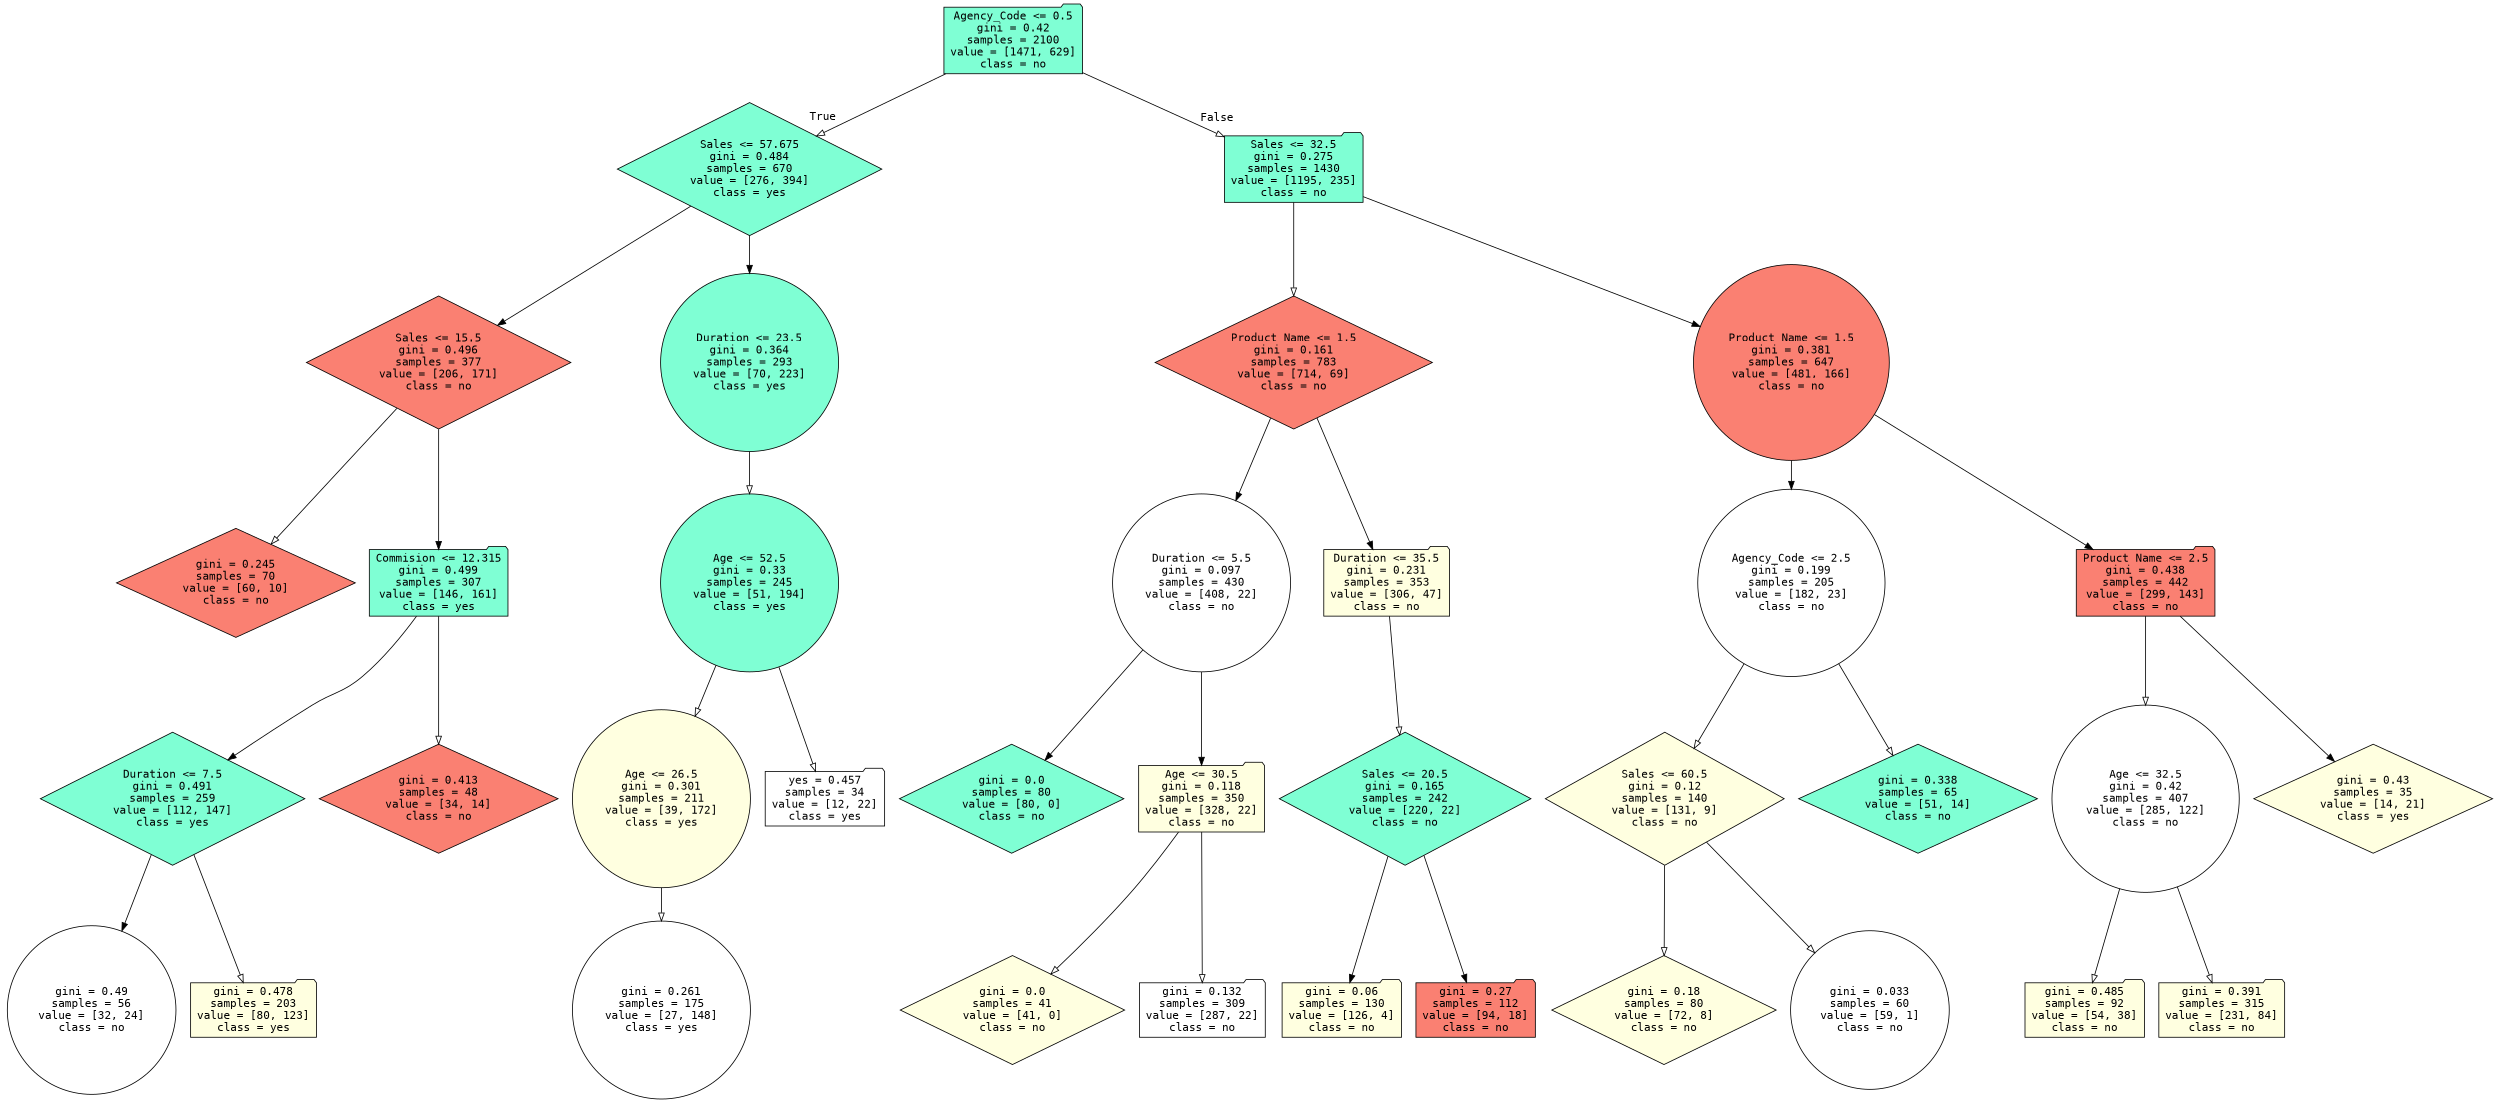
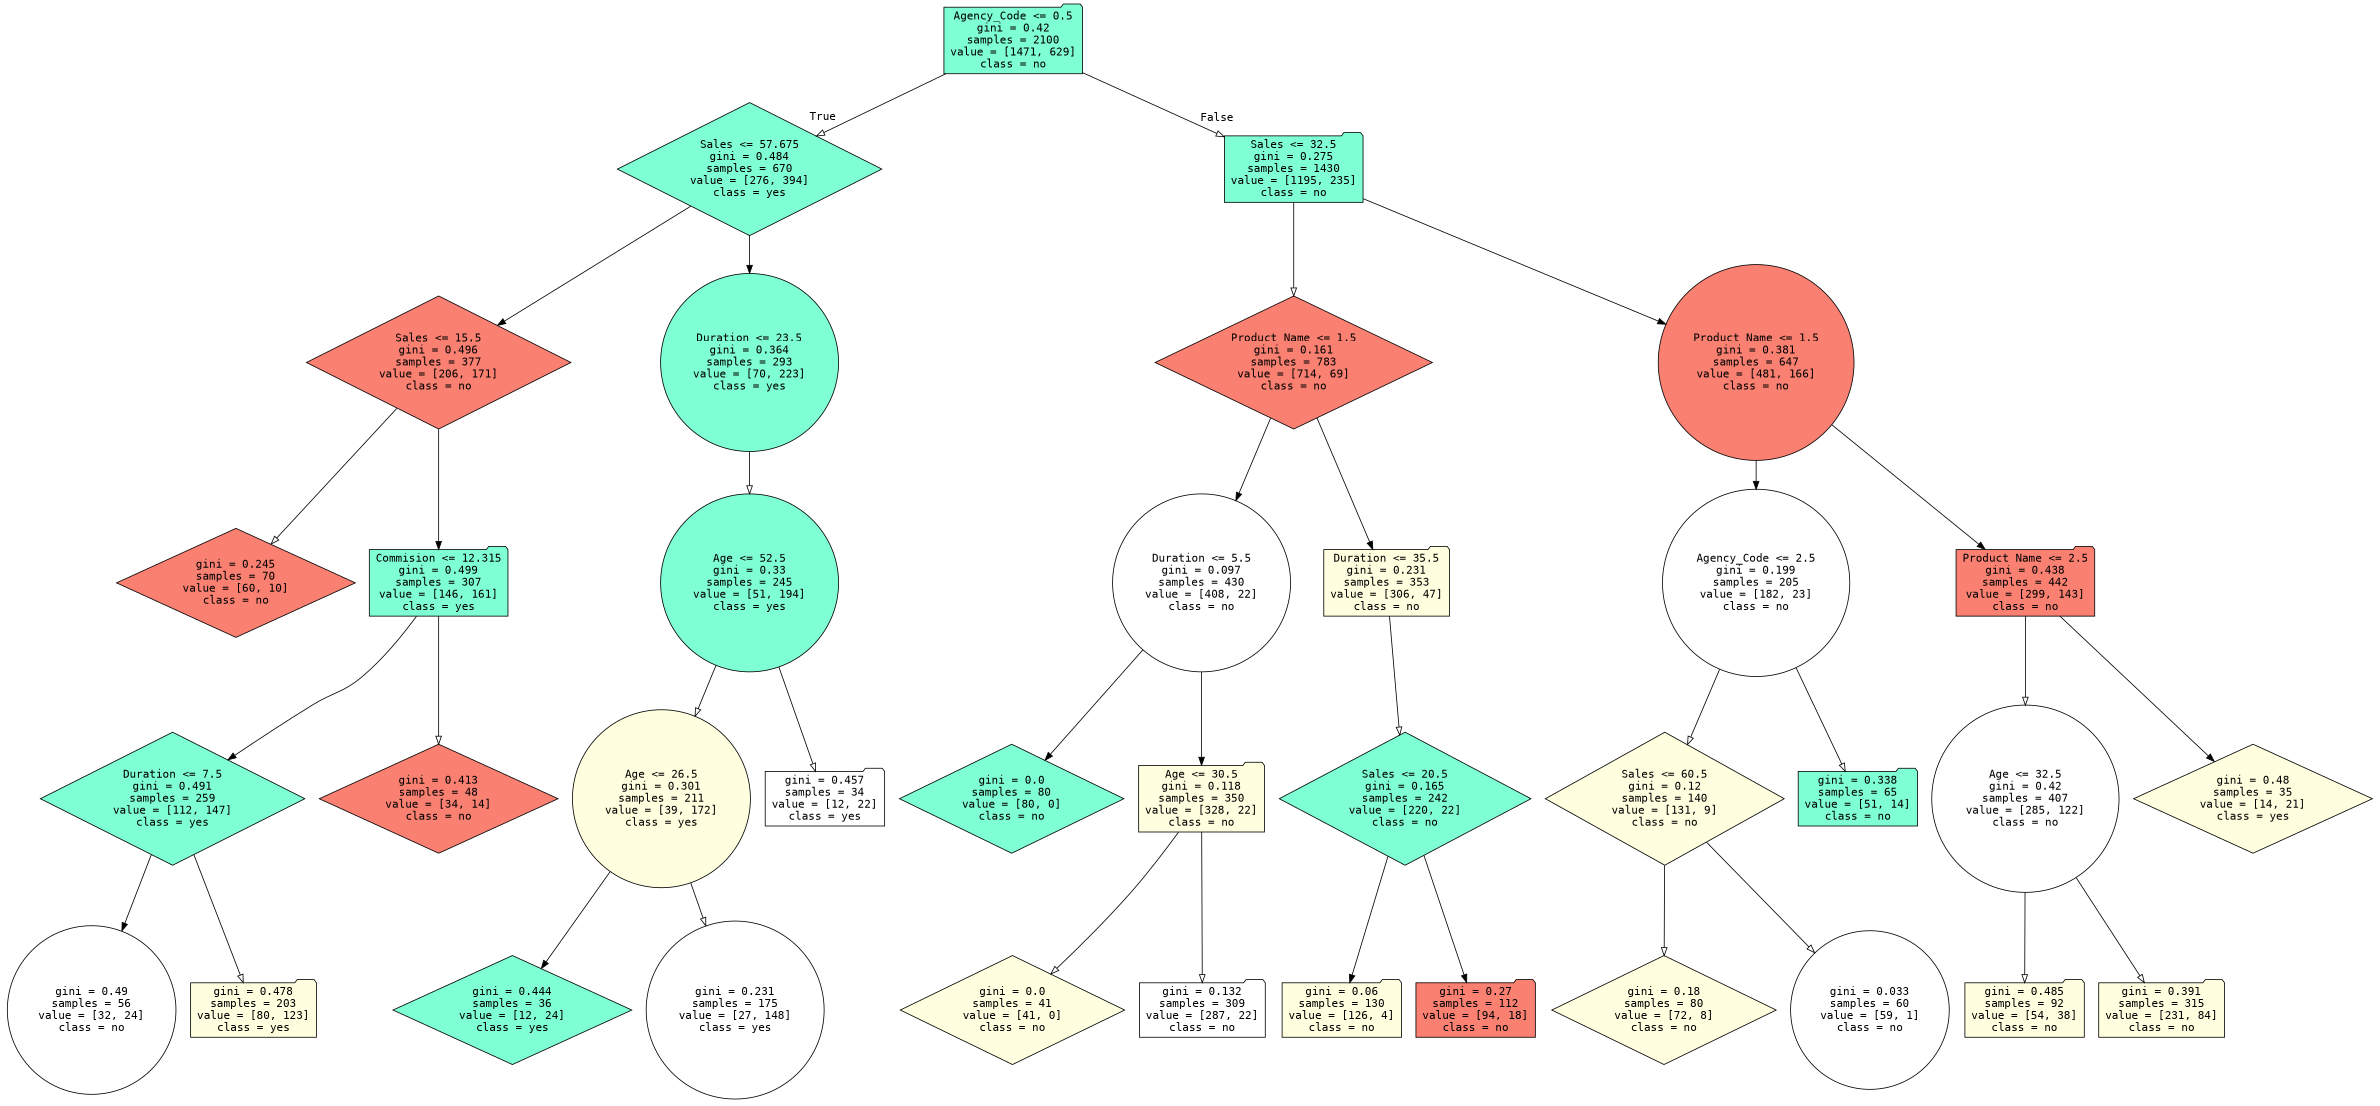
  digraph {
    fontname="DejaVu Sans Mono"
    node [fillcolor=aquamarine fontname="DejaVu Sans Mono" shape=folder style=filled]
    edge [arrowhead=onormal fontname="DejaVu Sans Mono"]
    n1 [label="Agency_Code <= 0.5\ngini = 0.42\nsamples = 2100\nvalue = [1471, 629]\nclass = no"]
    n2 [label="Sales <= 57.675\ngini = 0.484\nsamples = 670\nvalue = [276, 394]\nclass = yes" shape=diamond]
    n3 [label="Sales <= 32.5\ngini = 0.275\nsamples = 1430\nvalue = [1195, 235]\nclass = no"]
    n4 [fillcolor=salmon label="Sales <= 15.5\ngini = 0.496\nsamples = 377\nvalue = [206, 171]\nclass = no" shape=diamond]
    n5 [label="Duration <= 23.5\ngini = 0.364\nsamples = 293\nvalue = [70, 223]\nclass = yes" shape=circle]
    n6 [fillcolor=salmon label="Product Name <= 1.5\ngini = 0.161\nsamples = 783\nvalue = [714, 69]\nclass = no" shape=diamond]
    n7 [fillcolor=salmon label="Product Name <= 1.5\ngini = 0.381\nsamples = 647\nvalue = [481, 166]\nclass = no" shape=circle]
    n8 [fillcolor=salmon label="gini = 0.245\nsamples = 70\nvalue = [60, 10]\nclass = no" shape=diamond]
    n9 [label="Commision <= 12.315\ngini = 0.499\nsamples = 307\nvalue = [146, 161]\nclass = yes"]
    n10 [label="Age <= 52.5\ngini = 0.33\nsamples = 245\nvalue = [51, 194]\nclass = yes" shape=circle]
    n11 [label="Duration <= 7.5\ngini = 0.491\nsamples = 259\nvalue = [112, 147]\nclass = yes" shape=diamond]
    n12 [fillcolor=salmon label="gini = 0.413\nsamples = 48\nvalue = [34, 14]\nclass = no" shape=diamond]
    n13 [fillcolor=white label="gini = 0.49\nsamples = 56\nvalue = [32, 24]\nclass = no" shape=circle]
    n14 [fillcolor=lightyellow label="gini = 0.478\nsamples = 203\nvalue = [80, 123]\nclass = yes"]
    n15 [fillcolor=lightyellow label="Age <= 26.5\ngini = 0.301\nsamples = 211\nvalue = [39, 172]\nclass = yes" shape=circle]
-   n16 [fillcolor=white label="yes = 0.457\nsamples = 34\nvalue = [12, 22]\nclass = yes"]
-   n18 [fillcolor=white label="gini = 0.261\nsamples = 175\nvalue = [27, 148]\nclass = yes" shape=circle]
+   n16 [fillcolor=white label="gini = 0.457\nsamples = 34\nvalue = [12, 22]\nclass = yes"]
+   n17 [label="gini = 0.444\nsamples = 36\nvalue = [12, 24]\nclass = yes" shape=diamond]
+   n18 [fillcolor=white label="gini = 0.231\nsamples = 175\nvalue = [27, 148]\nclass = yes" shape=circle]
    n19 [fillcolor=white label="Duration <= 5.5\ngini = 0.097\nsamples = 430\nvalue = [408, 22]\nclass = no" shape=circle]
    n20 [fillcolor=lightyellow label="Duration <= 35.5\ngini = 0.231\nsamples = 353\nvalue = [306, 47]\nclass = no"]
    n21 [fillcolor=white label="Agency_Code <= 2.5\ngini = 0.199\nsamples = 205\nvalue = [182, 23]\nclass = no" shape=circle]
    n22 [fillcolor=salmon label="Product Name <= 2.5\ngini = 0.438\nsamples = 442\nvalue = [299, 143]\nclass = no"]
    n23 [label="gini = 0.0\nsamples = 80\nvalue = [80, 0]\nclass = no" shape=diamond]
    n24 [fillcolor=lightyellow label="Age <= 30.5\ngini = 0.118\nsamples = 350\nvalue = [328, 22]\nclass = no"]
    n25 [label="Sales <= 20.5\ngini = 0.165\nsamples = 242\nvalue = [220, 22]\nclass = no" shape=diamond]
    n26 [fillcolor=lightyellow label="gini = 0.0\nsamples = 41\nvalue = [41, 0]\nclass = no" shape=diamond]
    n27 [fillcolor=white label="gini = 0.132\nsamples = 309\nvalue = [287, 22]\nclass = no"]
    n28 [fillcolor=lightyellow label="gini = 0.06\nsamples = 130\nvalue = [126, 4]\nclass = no"]
    n29 [fillcolor=salmon label="gini = 0.27\nsamples = 112\nvalue = [94, 18]\nclass = no"]
    n30 [fillcolor=lightyellow label="Sales <= 60.5\ngini = 0.12\nsamples = 140\nvalue = [131, 9]\nclass = no" shape=diamond]
-   n31 [label="gini = 0.338\nsamples = 65\nvalue = [51, 14]\nclass = no" shape=diamond]
+   n31 [label="gini = 0.338\nsamples = 65\nvalue = [51, 14]\nclass = no"]
    n32 [fillcolor=white label="Age <= 32.5\ngini = 0.42\nsamples = 407\nvalue = [285, 122]\nclass = no" shape=circle]
-   n33 [fillcolor=lightyellow label="gini = 0.43\nsamples = 35\nvalue = [14, 21]\nclass = yes" shape=diamond]
+   n33 [fillcolor=lightyellow label="gini = 0.48\nsamples = 35\nvalue = [14, 21]\nclass = yes" shape=diamond]
    n34 [fillcolor=lightyellow label="gini = 0.18\nsamples = 80\nvalue = [72, 8]\nclass = no" shape=diamond]
    n35 [fillcolor=white label="gini = 0.033\nsamples = 60\nvalue = [59, 1]\nclass = no" shape=circle]
    n36 [fillcolor=lightyellow label="gini = 0.485\nsamples = 92\nvalue = [54, 38]\nclass = no"]
    n37 [fillcolor=lightyellow label="gini = 0.391\nsamples = 315\nvalue = [231, 84]\nclass = no"]
    n1 -> n2 [headlabel=True labelangle=45 labeldistance=2.5]
    n1 -> n3 [headlabel=False labelangle=-45 labeldistance=2.5]
    n2 -> n4 [arrowhead=normal]
    n2 -> n5 [arrowhead=normal]
    n3 -> n6
    n3 -> n7 [arrowhead=normal]
    n4 -> n8
    n4 -> n9 [arrowhead=normal]
    n5 -> n10
    n6 -> n19 [arrowhead=normal]
    n6 -> n20 [arrowhead=normal]
    n7 -> n21 [arrowhead=normal]
    n7 -> n22 [arrowhead=normal]
    n9 -> n11 [arrowhead=normal]
    n9 -> n12
    n10 -> n15
    n10 -> n16
    n11 -> n13 [arrowhead=normal]
    n11 -> n14
+   n15 -> n17 [arrowhead=normal]
    n15 -> n18
    n19 -> n23 [arrowhead=normal]
    n19 -> n24 [arrowhead=normal]
    n20 -> n25
    n21 -> n30
    n21 -> n31
    n22 -> n32
    n22 -> n33 [arrowhead=normal]
    n24 -> n26
    n24 -> n27
    n25 -> n28 [arrowhead=normal]
    n25 -> n29 [arrowhead=normal]
    n30 -> n34
    n30 -> n35
    n32 -> n36
    n32 -> n37
  }
